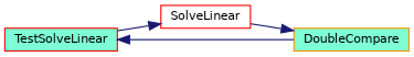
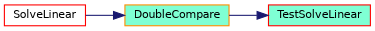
  digraph {
    rankdir=LR
    node [color=red fillcolor=aquamarine fontname=Helvetica fontsize=10 shape=record style=filled]
    edge [color=midnightblue fontname=Helvetica fontsize=10 labelfontname=Helvetica labelfontsize=10 style=solid]
    n1 [fontcolor=black height=0.2 label=TestSolveLinear width=0.4]
    n2 [fillcolor=white height=0.2 label=SolveLinear width=0.4]
    n3 [color=darkorange height=0.2 label=DoubleCompare width=0.4]
-   n1 -> n2
    n2 -> n3
    n3 -> n1
  }
